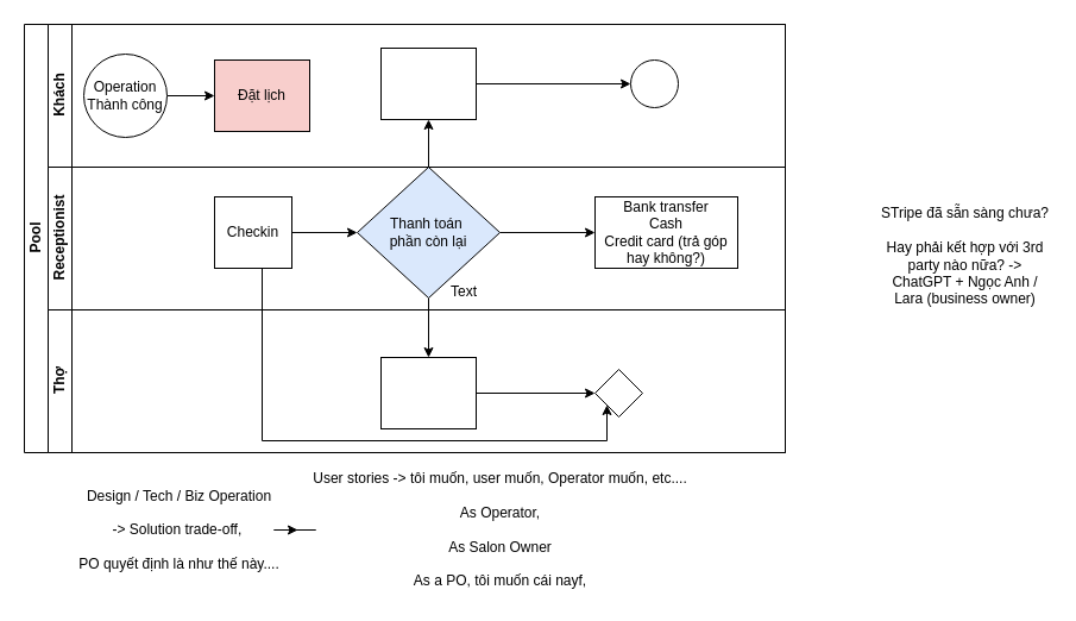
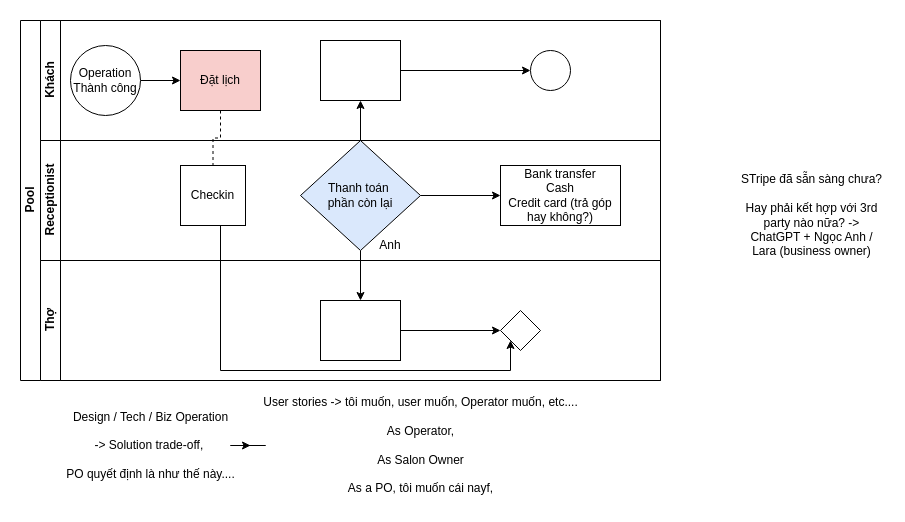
  <mxCell id="0" />
  <mxCell id="1" parent="0" />
  <mxCell id="2" value="Pool" style="swimlane;html=1;childLayout=stackLayout;resizeParent=1;resizeParentMax=0;horizontal=0;startSize=20;horizontalStack=0;" parent="1" vertex="1"><mxGeometry x="20" y="20" width="640" height="360" as="geometry" /></mxCell>
+ <mxCell id="3" value="" style="edgeStyle=orthogonalEdgeStyle;rounded=0;orthogonalLoop=1;jettySize=auto;html=1;dashed=1;endArrow=none;endFill=0;" parent="2" source="10" target="16" edge="1"><mxGeometry relative="1" as="geometry" /></mxCell>
  <mxCell id="4" style="edgeStyle=orthogonalEdgeStyle;rounded=0;orthogonalLoop=1;jettySize=auto;html=1;endArrow=classic;endFill=1;" parent="2" source="18" target="12" edge="1"><mxGeometry relative="1" as="geometry" /></mxCell>
  <mxCell id="5" style="edgeStyle=orthogonalEdgeStyle;rounded=0;orthogonalLoop=1;jettySize=auto;html=1;endArrow=classic;endFill=1;" parent="2" source="18" target="22" edge="1"><mxGeometry relative="1" as="geometry" /></mxCell>
  <mxCell id="6" style="edgeStyle=orthogonalEdgeStyle;rounded=0;orthogonalLoop=1;jettySize=auto;html=1;endArrow=classic;endFill=1;" parent="2" source="16" target="23" edge="1"><mxGeometry relative="1" as="geometry"><Array as="points"><mxPoint x="200" y="350" /><mxPoint x="490" y="350" /></Array></mxGeometry></mxCell>
  <mxCell id="7" value="Khách" style="swimlane;html=1;startSize=20;horizontal=0;" parent="2" vertex="1"><mxGeometry x="20" width="620" height="120" as="geometry" /></mxCell>
  <mxCell id="8" value="" style="edgeStyle=orthogonalEdgeStyle;rounded=0;orthogonalLoop=1;jettySize=auto;html=1;" parent="7" source="9" target="10" edge="1"><mxGeometry relative="1" as="geometry" /></mxCell>
  <mxCell id="9" value="Operation Thành công" style="ellipse;whiteSpace=wrap;html=1;" parent="7" vertex="1"><mxGeometry x="30" y="25" width="70" height="70" as="geometry" /></mxCell>
  <mxCell id="10" value="Đặt lịch" style="rounded=0;whiteSpace=wrap;html=1;fontFamily=Helvetica;fontSize=12;fontColor=#000000;align=center;fillColor=#f8cecc;" parent="7" vertex="1"><mxGeometry x="140" y="30" width="80" height="60" as="geometry" /></mxCell>
  <mxCell id="11" value="" style="edgeStyle=orthogonalEdgeStyle;rounded=0;orthogonalLoop=1;jettySize=auto;html=1;endArrow=classic;endFill=1;" parent="7" source="12" target="13" edge="1"><mxGeometry relative="1" as="geometry" /></mxCell>
  <mxCell id="12" value="" style="rounded=0;whiteSpace=wrap;html=1;fontFamily=Helvetica;fontSize=12;fontColor=#000000;align=center;" parent="7" vertex="1"><mxGeometry x="280" y="20" width="80" height="60" as="geometry" /></mxCell>
  <mxCell id="13" value="" style="ellipse;whiteSpace=wrap;html=1;" parent="7" vertex="1"><mxGeometry x="490" y="30" width="40" height="40" as="geometry" /></mxCell>
  <mxCell id="14" value="Receptionist" style="swimlane;html=1;startSize=20;horizontal=0;" parent="2" vertex="1"><mxGeometry x="20" y="120" width="620" height="120" as="geometry" /></mxCell>
- <mxCell id="15" value="" style="edgeStyle=orthogonalEdgeStyle;rounded=0;orthogonalLoop=1;jettySize=auto;html=1;endArrow=classic;endFill=1;" parent="14" source="16" target="18" edge="1"><mxGeometry relative="1" as="geometry" /></mxCell>
  <mxCell id="16" value="Checkin" style="rounded=0;whiteSpace=wrap;html=1;fontFamily=Helvetica;fontSize=12;fontColor=#000000;align=center;" parent="14" vertex="1"><mxGeometry x="140" y="25" width="65" height="60" as="geometry" /></mxCell>
  <mxCell id="17" value="" style="edgeStyle=orthogonalEdgeStyle;rounded=0;orthogonalLoop=1;jettySize=auto;html=1;" edge="1" parent="14" source="18" target="19"><mxGeometry relative="1" as="geometry" /></mxCell>
  <mxCell id="18" value="Thanh toán&amp;nbsp;&lt;div&gt;phần còn lại&lt;/div&gt;" style="rhombus;whiteSpace=wrap;html=1;fontFamily=Helvetica;fontSize=12;fontColor=#000000;align=center;fillColor=#dae8fc;" parent="14" vertex="1"><mxGeometry x="260" width="120" height="110" as="geometry" /></mxCell>
  <mxCell id="19" value="Bank transfer&lt;div&gt;Cash&lt;/div&gt;&lt;div&gt;Credit card (trả góp hay không?)&lt;/div&gt;" style="whiteSpace=wrap;html=1;fontColor=#000000;" vertex="1" parent="14"><mxGeometry x="460" y="25" width="120" height="60" as="geometry" /></mxCell>
  <mxCell id="20" value="Thợ" style="swimlane;html=1;startSize=20;horizontal=0;" parent="2" vertex="1"><mxGeometry x="20" y="240" width="620" height="120" as="geometry" /></mxCell>
  <mxCell id="21" value="" style="edgeStyle=orthogonalEdgeStyle;rounded=0;orthogonalLoop=1;jettySize=auto;html=1;endArrow=classic;endFill=1;" parent="20" source="22" target="23" edge="1"><mxGeometry relative="1" as="geometry" /></mxCell>
  <mxCell id="22" value="" style="rounded=0;whiteSpace=wrap;html=1;fontFamily=Helvetica;fontSize=12;fontColor=#000000;align=center;" parent="20" vertex="1"><mxGeometry x="280" y="40" width="80" height="60" as="geometry" /></mxCell>
  <mxCell id="23" value="" style="rhombus;whiteSpace=wrap;html=1;fontFamily=Helvetica;fontSize=12;fontColor=#000000;align=center;" parent="20" vertex="1"><mxGeometry x="460" y="50" width="40" height="40" as="geometry" /></mxCell>
- <mxCell id="24" value="Text" style="text;html=1;align=center;verticalAlign=middle;whiteSpace=wrap;rounded=0;" vertex="1" parent="1"><mxGeometry x="360" y="230" width="60" height="30" as="geometry" /></mxCell>
+ <mxCell id="24" value="Anh" style="text;html=1;align=center;verticalAlign=middle;whiteSpace=wrap;rounded=0;" vertex="1" parent="1"><mxGeometry x="360" y="230" width="60" height="30" as="geometry" /></mxCell>
  <mxCell id="25" value="STripe đã sẵn sàng chưa?&lt;div&gt;&lt;br&gt;&lt;/div&gt;&lt;div&gt;Hay phải kết hợp với 3rd party nào nữa? -&amp;gt; ChatGPT + Ngọc Anh / Lara (business owner)&lt;/div&gt;" style="text;html=1;align=center;verticalAlign=middle;whiteSpace=wrap;rounded=0;" vertex="1" parent="1"><mxGeometry x="740" y="200" width="143" height="30" as="geometry" /></mxCell>
  <mxCell id="26" value="" style="edgeStyle=orthogonalEdgeStyle;rounded=0;orthogonalLoop=1;jettySize=auto;html=1;" edge="1" parent="1" source="27" target="28"><mxGeometry relative="1" as="geometry" /></mxCell>
  <mxCell id="27" value="Design / Tech / Biz Operation&lt;div&gt;&lt;br&gt;&lt;/div&gt;&lt;div&gt;-&amp;gt; Solution trade-off,&amp;nbsp;&lt;/div&gt;&lt;div&gt;&lt;br&gt;&lt;/div&gt;&lt;div&gt;PO quyết định là như thế này....&lt;/div&gt;" style="text;html=1;align=center;verticalAlign=middle;resizable=0;points=[];autosize=1;strokeColor=none;fillColor=none;" vertex="1" parent="1"><mxGeometry x="55" y="400" width="190" height="90" as="geometry" /></mxCell>
  <mxCell id="28" value="User stories -&amp;gt; tôi muốn, user muốn, Operator muốn, etc....&lt;br&gt;&lt;br&gt;As Operator,&lt;div&gt;&lt;br&gt;As Salon Owner&lt;br&gt;&lt;br&gt;As a PO, tôi muốn cái nayf,&lt;/div&gt;" style="text;html=1;align=center;verticalAlign=middle;resizable=0;points=[];autosize=1;strokeColor=none;fillColor=none;" vertex="1" parent="1"><mxGeometry x="250" y="390" width="340" height="110" as="geometry" /></mxCell>
